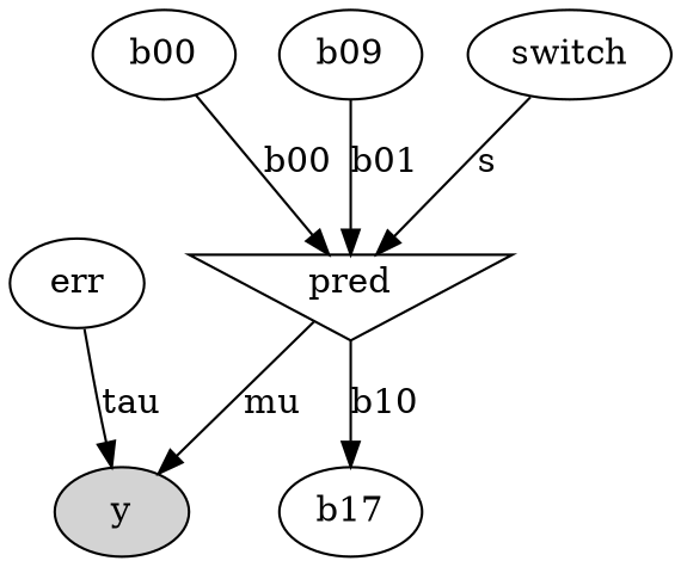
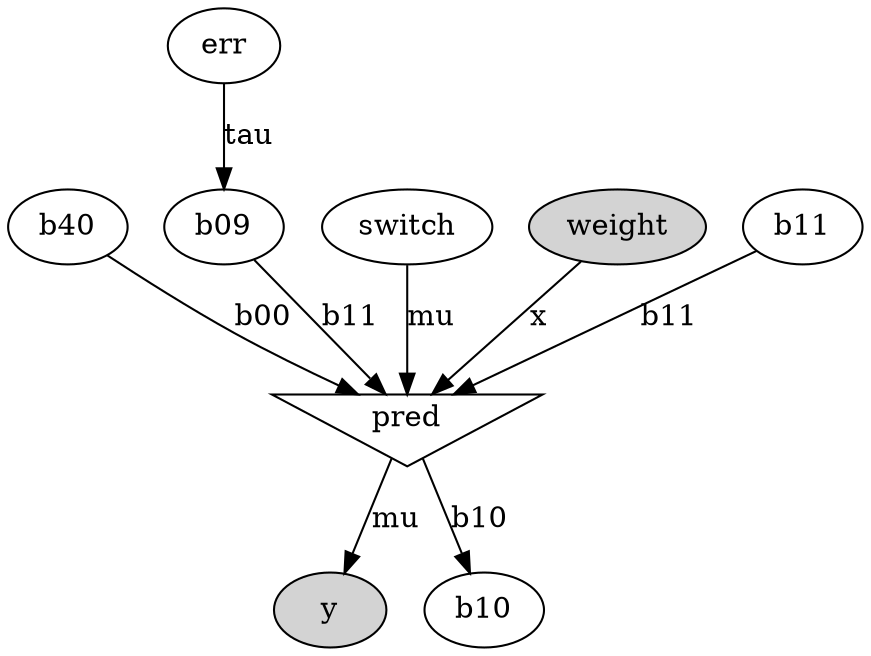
  digraph {
    pred [shape=invtriangle]
    y [style=filled]
-   b10 [label=b17]
-   b00
+   b10
+   b00 [label=b40]
    n5 [label=b09]
    switch
+   weight [style=filled]
+   b11
    err
    pred -> y [label=mu]
    pred -> b10 [label=b10]
    b00 -> pred [label=b00]
-   n5 -> pred [label=b01]
-   switch -> pred [label=s]
-   err -> y [label=tau]
+   n5 -> pred [label=b11]
+   switch -> pred [label=mu]
+   weight -> pred [label=x]
+   b11 -> pred [label=b11]
+   err -> n5 [label=tau]
  }
